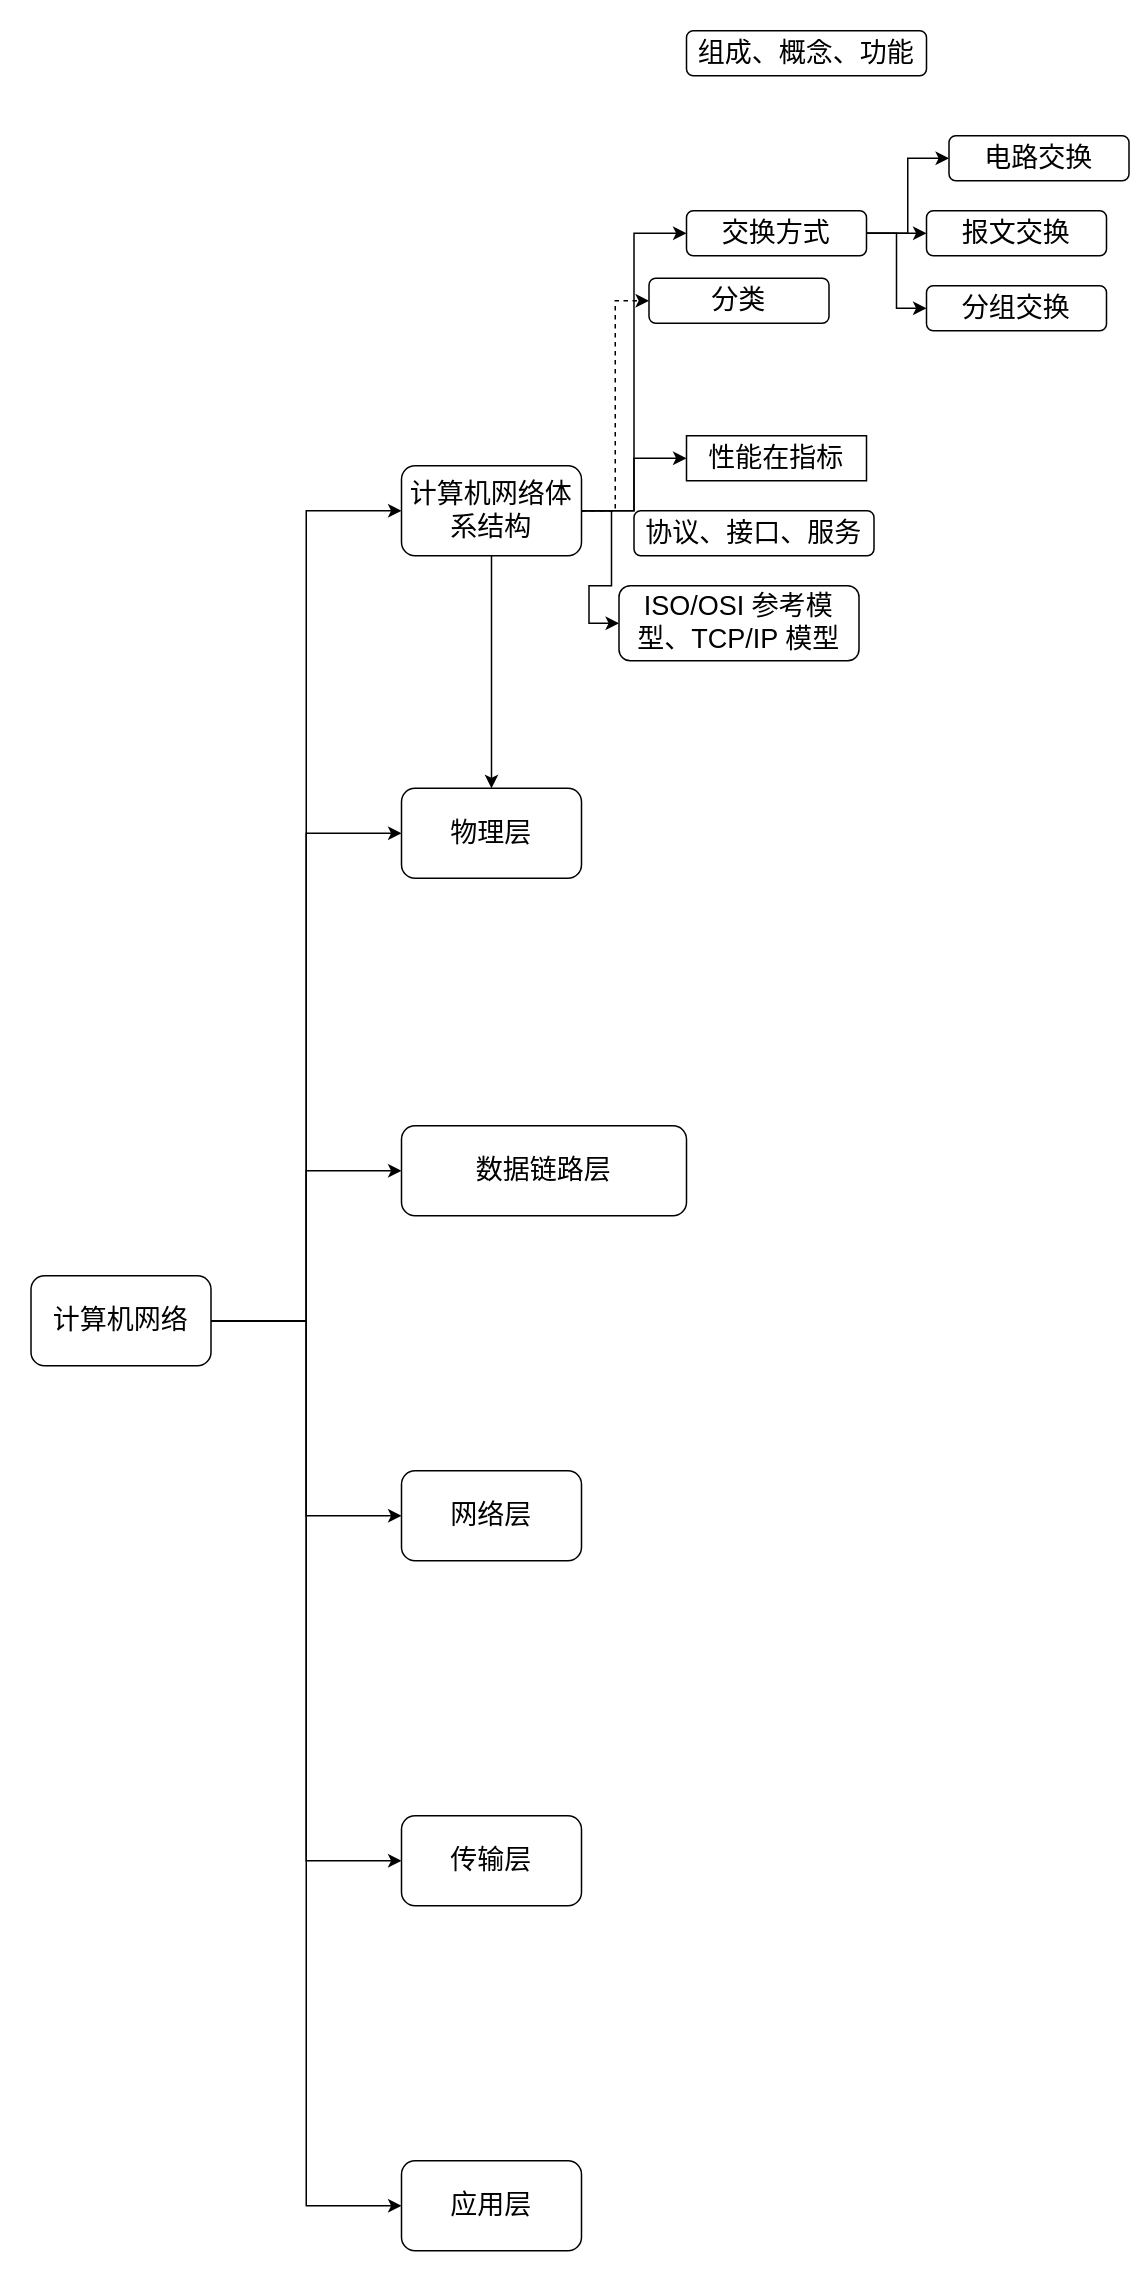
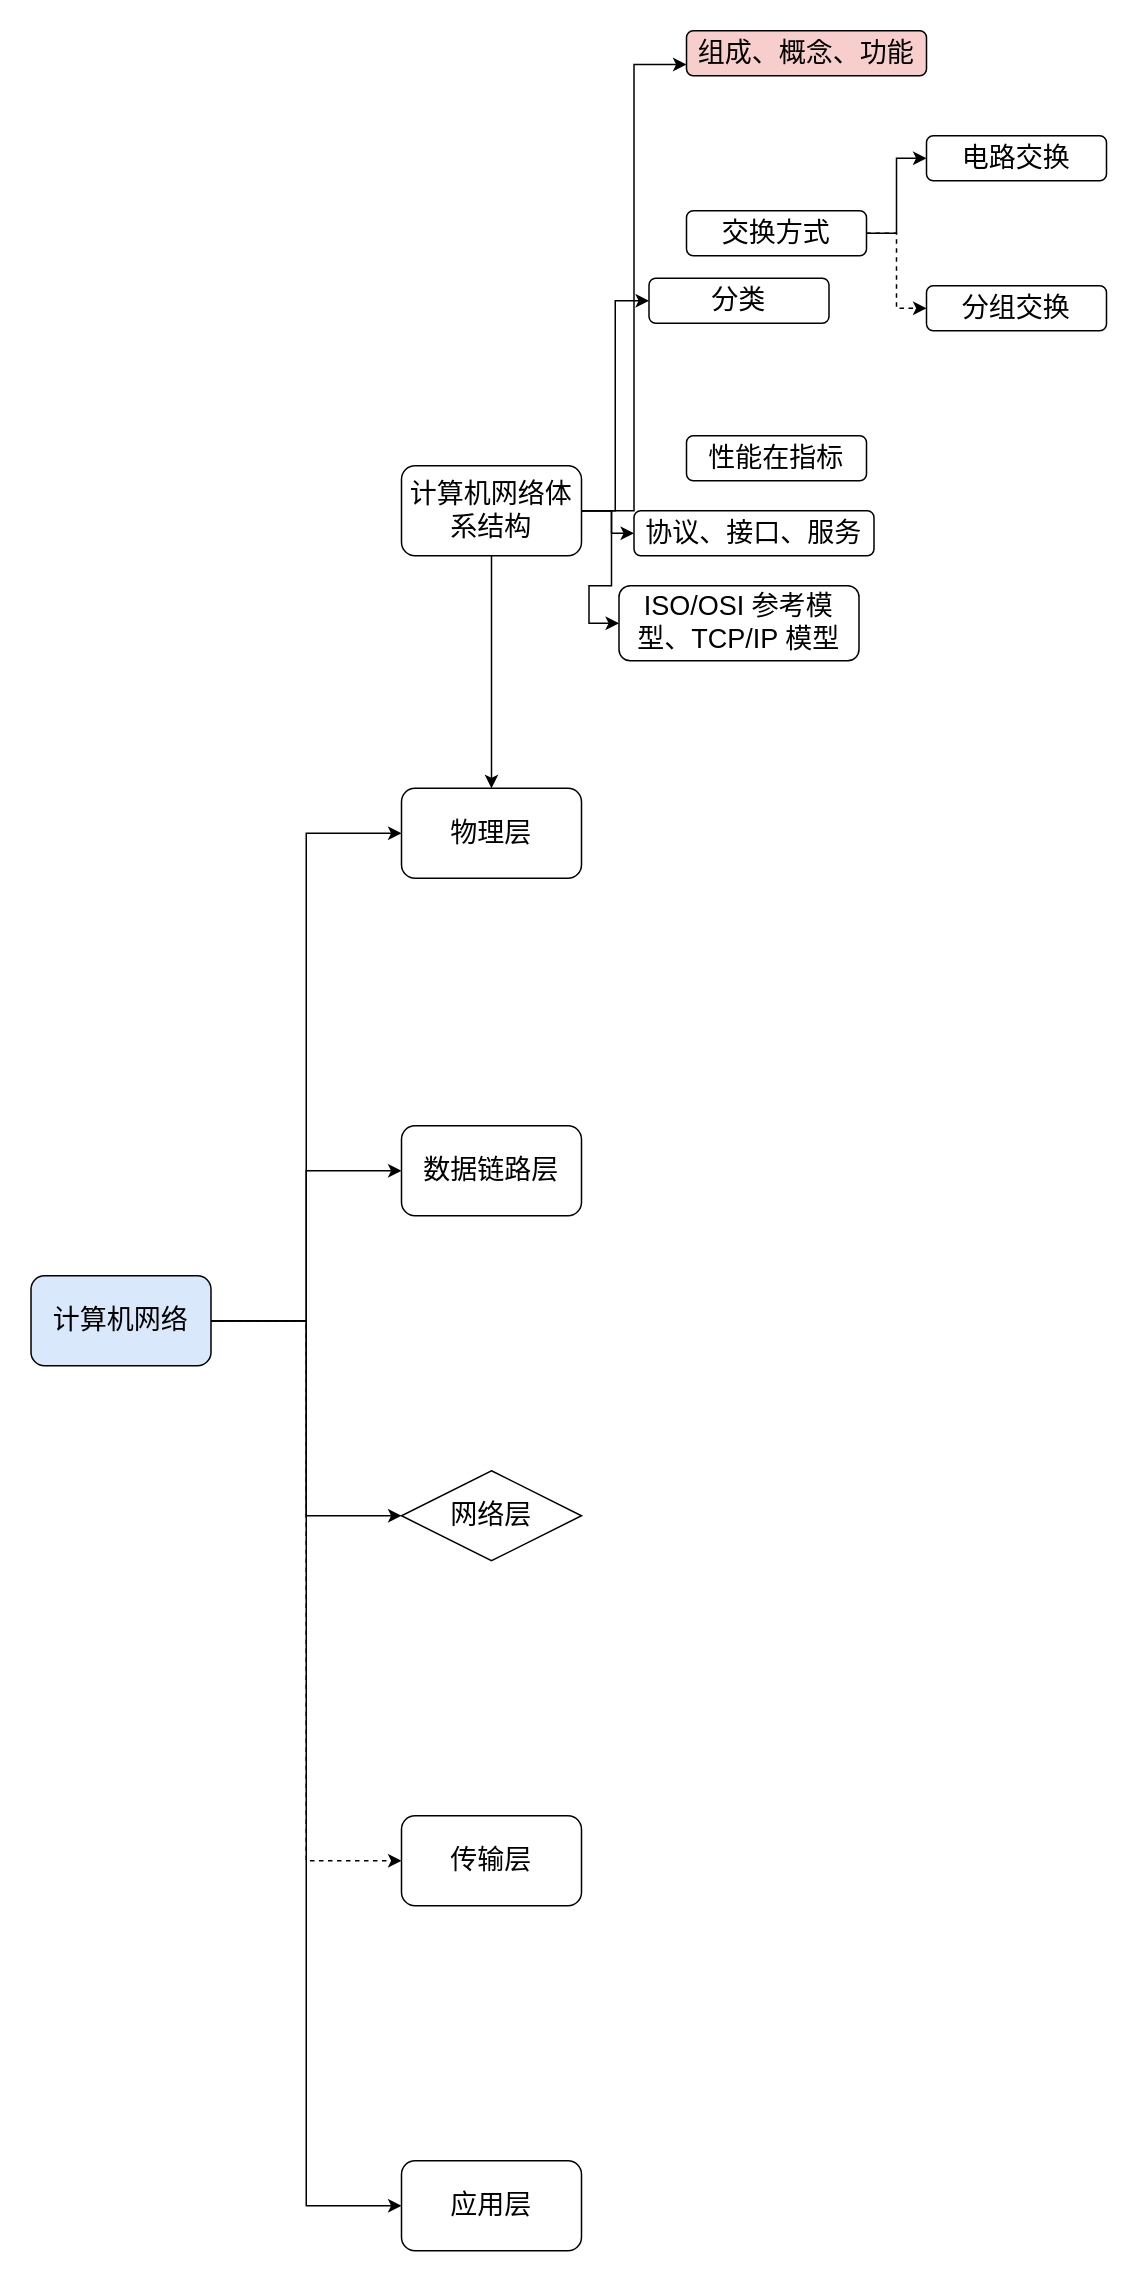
  <mxCell id="0" />
  <mxCell id="1" parent="0" />
- <mxCell id="2" style="edgeStyle=orthogonalEdgeStyle;rounded=0;orthogonalLoop=1;jettySize=auto;html=1;entryX=0;entryY=0.5;entryDx=0;entryDy=0;" edge="1" parent="1" source="8" target="15"><mxGeometry relative="1" as="geometry" /></mxCell>
  <mxCell id="3" style="edgeStyle=orthogonalEdgeStyle;rounded=0;orthogonalLoop=1;jettySize=auto;html=1;entryX=0;entryY=0.5;entryDx=0;entryDy=0;" edge="1" parent="1" source="8" target="16"><mxGeometry relative="1" as="geometry" /></mxCell>
  <mxCell id="4" style="edgeStyle=orthogonalEdgeStyle;rounded=0;orthogonalLoop=1;jettySize=auto;html=1;entryX=0;entryY=0.5;entryDx=0;entryDy=0;" edge="1" parent="1" source="8" target="17"><mxGeometry relative="1" as="geometry" /></mxCell>
  <mxCell id="5" style="edgeStyle=orthogonalEdgeStyle;rounded=0;orthogonalLoop=1;jettySize=auto;html=1;entryX=0;entryY=0.5;entryDx=0;entryDy=0;" edge="1" parent="1" source="8" target="18"><mxGeometry relative="1" as="geometry" /></mxCell>
- <mxCell id="6" style="edgeStyle=orthogonalEdgeStyle;rounded=0;orthogonalLoop=1;jettySize=auto;html=1;entryX=0;entryY=0.5;entryDx=0;entryDy=0;" edge="1" parent="1" source="8" target="19"><mxGeometry relative="1" as="geometry" /></mxCell>
+ <mxCell id="6" style="edgeStyle=orthogonalEdgeStyle;rounded=0;orthogonalLoop=1;jettySize=auto;html=1;entryX=0;entryY=0.5;entryDx=0;entryDy=0;dashed=1;" edge="1" parent="1" source="8" target="19"><mxGeometry relative="1" as="geometry" /></mxCell>
  <mxCell id="7" style="edgeStyle=orthogonalEdgeStyle;rounded=0;orthogonalLoop=1;jettySize=auto;html=1;entryX=0;entryY=0.5;entryDx=0;entryDy=0;" edge="1" parent="1" source="8" target="20"><mxGeometry relative="1" as="geometry" /></mxCell>
- <mxCell id="8" value="&lt;font style=&quot;font-size: 18px;&quot;&gt;计算机网络&lt;/font&gt;" style="rounded=1;whiteSpace=wrap;html=1;" vertex="1" parent="1"><mxGeometry x="20" y="850" width="120" height="60" as="geometry" /></mxCell>
- <mxCell id="9" style="edgeStyle=orthogonalEdgeStyle;rounded=0;orthogonalLoop=1;jettySize=auto;html=1;" edge="1" parent="1" source="15" target="30"><mxGeometry relative="1" as="geometry" /></mxCell>
- <mxCell id="10" style="edgeStyle=orthogonalEdgeStyle;rounded=0;orthogonalLoop=1;jettySize=auto;html=1;entryX=0;entryY=0.5;entryDx=0;entryDy=0;" edge="1" parent="1" source="15" target="25"><mxGeometry relative="1" as="geometry" /></mxCell>
- <mxCell id="11" style="edgeStyle=orthogonalEdgeStyle;rounded=0;orthogonalLoop=1;jettySize=auto;html=1;entryX=0;entryY=0.5;entryDx=0;entryDy=0;dashed=1;" edge="1" parent="1" source="15" target="29"><mxGeometry relative="1" as="geometry" /></mxCell>
+ <mxCell id="8" value="&lt;font style=&quot;font-size: 18px;&quot;&gt;计算机网络&lt;/font&gt;" style="rounded=1;whiteSpace=wrap;html=1;fillColor=#dae8fc;" vertex="1" parent="1"><mxGeometry x="20" y="850" width="120" height="60" as="geometry" /></mxCell>
+ <mxCell id="9" style="edgeStyle=orthogonalEdgeStyle;rounded=0;orthogonalLoop=1;jettySize=auto;html=1;entryX=0;entryY=0.75;entryDx=0;entryDy=0;" edge="1" parent="1" source="15" target="21"><mxGeometry relative="1" as="geometry" /></mxCell>
+ <mxCell id="11" style="edgeStyle=orthogonalEdgeStyle;rounded=0;orthogonalLoop=1;jettySize=auto;html=1;entryX=0;entryY=0.5;entryDx=0;entryDy=0;" edge="1" parent="1" source="15" target="29"><mxGeometry relative="1" as="geometry" /></mxCell>
  <mxCell id="12" style="edgeStyle=orthogonalEdgeStyle;rounded=0;orthogonalLoop=1;jettySize=auto;html=1;" edge="1" parent="1" source="15" target="16"><mxGeometry relative="1" as="geometry" /></mxCell>
+ <mxCell id="13" style="edgeStyle=orthogonalEdgeStyle;rounded=0;orthogonalLoop=1;jettySize=auto;html=1;entryX=0;entryY=0.5;entryDx=0;entryDy=0;" edge="1" parent="1" source="15" target="31"><mxGeometry relative="1" as="geometry" /></mxCell>
  <mxCell id="14" style="edgeStyle=orthogonalEdgeStyle;rounded=0;orthogonalLoop=1;jettySize=auto;html=1;entryX=0;entryY=0.5;entryDx=0;entryDy=0;" edge="1" parent="1" source="15" target="32"><mxGeometry relative="1" as="geometry" /></mxCell>
  <mxCell id="15" value="&lt;span style=&quot;font-size: 18px;&quot;&gt;计算机网络体系结构&lt;/span&gt;" style="rounded=1;whiteSpace=wrap;html=1;" vertex="1" parent="1"><mxGeometry x="267" y="310" width="120" height="60" as="geometry" /></mxCell>
  <mxCell id="16" value="&lt;span style=&quot;font-size: 18px;&quot;&gt;物理层&lt;/span&gt;" style="rounded=1;whiteSpace=wrap;html=1;" vertex="1" parent="1"><mxGeometry x="267" y="525" width="120" height="60" as="geometry" /></mxCell>
- <mxCell id="17" value="&lt;span style=&quot;font-size: 18px;&quot;&gt;数据链路层&lt;/span&gt;" style="rounded=1;whiteSpace=wrap;html=1;" vertex="1" parent="1"><mxGeometry x="267" y="750" width="190" height="60" as="geometry" /></mxCell>
- <mxCell id="18" value="&lt;span style=&quot;font-size: 18px;&quot;&gt;网络层&lt;/span&gt;" style="rounded=1;whiteSpace=wrap;html=1;" vertex="1" parent="1"><mxGeometry x="267" y="980" width="120" height="60" as="geometry" /></mxCell>
+ <mxCell id="17" value="&lt;span style=&quot;font-size: 18px;&quot;&gt;数据链路层&lt;/span&gt;" style="rounded=1;whiteSpace=wrap;html=1;" vertex="1" parent="1"><mxGeometry x="267" y="750" width="120" height="60" as="geometry" /></mxCell>
+ <mxCell id="18" value="&lt;span style=&quot;font-size: 18px;&quot;&gt;网络层&lt;/span&gt;" style="rhombus;whiteSpace=wrap;html=1;" vertex="1" parent="1"><mxGeometry x="267" y="980" width="120" height="60" as="geometry" /></mxCell>
  <mxCell id="19" value="&lt;span style=&quot;font-size: 18px;&quot;&gt;传输层&lt;/span&gt;" style="rounded=1;whiteSpace=wrap;html=1;" vertex="1" parent="1"><mxGeometry x="267" y="1210" width="120" height="60" as="geometry" /></mxCell>
  <mxCell id="20" value="&lt;span style=&quot;font-size: 18px;&quot;&gt;应用层&lt;/span&gt;" style="rounded=1;whiteSpace=wrap;html=1;" vertex="1" parent="1"><mxGeometry x="267" y="1440" width="120" height="60" as="geometry" /></mxCell>
- <mxCell id="21" value="&lt;span style=&quot;font-size: 18px;&quot;&gt;组成、概念、功能&lt;/span&gt;" style="rounded=1;whiteSpace=wrap;html=1;" vertex="1" parent="1"><mxGeometry x="457" y="20" width="160" height="30" as="geometry" /></mxCell>
+ <mxCell id="21" value="&lt;span style=&quot;font-size: 18px;&quot;&gt;组成、概念、功能&lt;/span&gt;" style="rounded=1;whiteSpace=wrap;html=1;fillColor=#f8cecc;" vertex="1" parent="1"><mxGeometry x="457" y="20" width="160" height="30" as="geometry" /></mxCell>
  <mxCell id="22" style="edgeStyle=orthogonalEdgeStyle;rounded=0;orthogonalLoop=1;jettySize=auto;html=1;entryX=0;entryY=0.5;entryDx=0;entryDy=0;" edge="1" parent="1" source="25" target="26"><mxGeometry relative="1" as="geometry" /></mxCell>
- <mxCell id="23" style="edgeStyle=orthogonalEdgeStyle;rounded=0;orthogonalLoop=1;jettySize=auto;html=1;entryX=0;entryY=0.5;entryDx=0;entryDy=0;" edge="1" parent="1" source="25" target="27"><mxGeometry relative="1" as="geometry" /></mxCell>
- <mxCell id="24" style="edgeStyle=orthogonalEdgeStyle;rounded=0;orthogonalLoop=1;jettySize=auto;html=1;entryX=0;entryY=0.5;entryDx=0;entryDy=0;" edge="1" parent="1" source="25" target="28"><mxGeometry relative="1" as="geometry" /></mxCell>
+ <mxCell id="24" style="edgeStyle=orthogonalEdgeStyle;rounded=0;orthogonalLoop=1;jettySize=auto;html=1;entryX=0;entryY=0.5;entryDx=0;entryDy=0;dashed=1;" edge="1" parent="1" source="25" target="28"><mxGeometry relative="1" as="geometry" /></mxCell>
  <mxCell id="25" value="&lt;span style=&quot;font-size: 18px;&quot;&gt;交换方式&lt;/span&gt;" style="rounded=1;whiteSpace=wrap;html=1;" vertex="1" parent="1"><mxGeometry x="457" y="140" width="120" height="30" as="geometry" /></mxCell>
- <mxCell id="26" value="&lt;span style=&quot;font-size: 18px;&quot;&gt;电路交换&lt;/span&gt;" style="rounded=1;whiteSpace=wrap;html=1;" vertex="1" parent="1"><mxGeometry x="632" y="90" width="120" height="30" as="geometry" /></mxCell>
- <mxCell id="27" value="&lt;span style=&quot;font-size: 18px;&quot;&gt;报文交换&lt;/span&gt;" style="rounded=1;whiteSpace=wrap;html=1;" vertex="1" parent="1"><mxGeometry x="617" y="140" width="120" height="30" as="geometry" /></mxCell>
+ <mxCell id="26" value="&lt;span style=&quot;font-size: 18px;&quot;&gt;电路交换&lt;/span&gt;" style="rounded=1;whiteSpace=wrap;html=1;" vertex="1" parent="1"><mxGeometry x="617" y="90" width="120" height="30" as="geometry" /></mxCell>
  <mxCell id="28" value="&lt;span style=&quot;font-size: 18px;&quot;&gt;分组交换&lt;/span&gt;" style="rounded=1;whiteSpace=wrap;html=1;" vertex="1" parent="1"><mxGeometry x="617" y="190" width="120" height="30" as="geometry" /></mxCell>
  <mxCell id="29" value="&lt;span style=&quot;font-size: 18px;&quot;&gt;分类&lt;/span&gt;" style="rounded=1;whiteSpace=wrap;html=1;" vertex="1" parent="1"><mxGeometry x="432" y="185" width="120" height="30" as="geometry" /></mxCell>
- <mxCell id="30" value="&lt;span style=&quot;font-size: 18px;&quot;&gt;性能在指标&lt;/span&gt;" style="whiteSpace=wrap;html=1;rounded=0;" vertex="1" parent="1"><mxGeometry x="457" y="290" width="120" height="30" as="geometry" /></mxCell>
+ <mxCell id="30" value="&lt;span style=&quot;font-size: 18px;&quot;&gt;性能在指标&lt;/span&gt;" style="rounded=1;whiteSpace=wrap;html=1;" vertex="1" parent="1"><mxGeometry x="457" y="290" width="120" height="30" as="geometry" /></mxCell>
  <mxCell id="31" value="&lt;span style=&quot;font-size: 18px;&quot;&gt;协议、接口、服务&lt;/span&gt;" style="rounded=1;whiteSpace=wrap;html=1;" vertex="1" parent="1"><mxGeometry x="422" y="340" width="160" height="30" as="geometry" /></mxCell>
  <mxCell id="32" value="&lt;span style=&quot;font-size: 18px;&quot;&gt;ISO/OSI 参考模型、TCP/IP 模型&lt;/span&gt;" style="rounded=1;whiteSpace=wrap;html=1;" vertex="1" parent="1"><mxGeometry x="412" y="390" width="160" height="50" as="geometry" /></mxCell>
